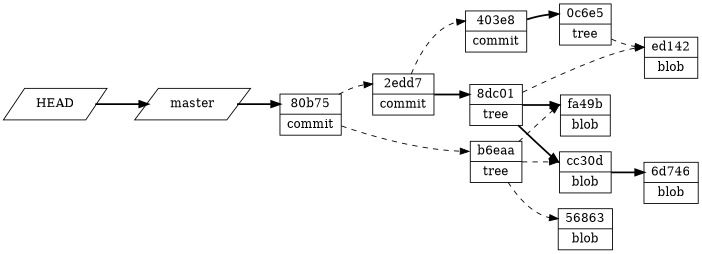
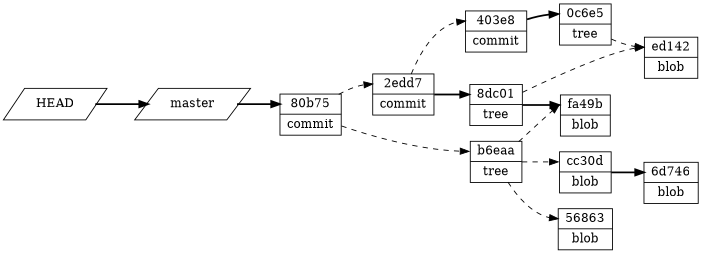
  digraph {
    rankdir=LR
    node [shape=record]
    edge [headport=sha1 style=dashed]
    n1 [label=HEAD shape=parallelogram]
    n2 [label=master shape=parallelogram]
    n3 [label="<sha1> 80b75 | <type> commit"]
    n4 [label="<sha1> 2edd7 | <type> commit"]
    n5 [label="<sha1> b6eaa | <type> tree"]
    n6 [label="<sha1> 403e8 | <type> commit"]
    n7 [label="<sha1> 0c6e5 | <type> tree"]
    n8 [label="<sha1> ed142 | <type> blob"]
    n9 [label="<sha1> 8dc01 | <type> tree"]
    n10 [label="<sha1> fa49b | <type> blob"]
    n11 [label="<sha1> cc30d | <type> blob"]
    n12 [label="<sha1> 6d746 | <type> blob"]
    n13 [label="<sha1> 56863 | <type> blob"]
    n1 -> n2 [style=bold]
    n2 -> n3 [style=bold]
    n3 -> n4
    n3 -> n5
    n4 -> n6
    n4 -> n9 [style=bold]
    n5 -> n10
    n5 -> n11
    n5 -> n13
    n6 -> n7 [style=bold]
    n7 -> n8
    n9 -> n8
    n9 -> n10 [style=bold]
-   n9 -> n11 [style=bold]
    n11 -> n12 [style=bold]
  }
